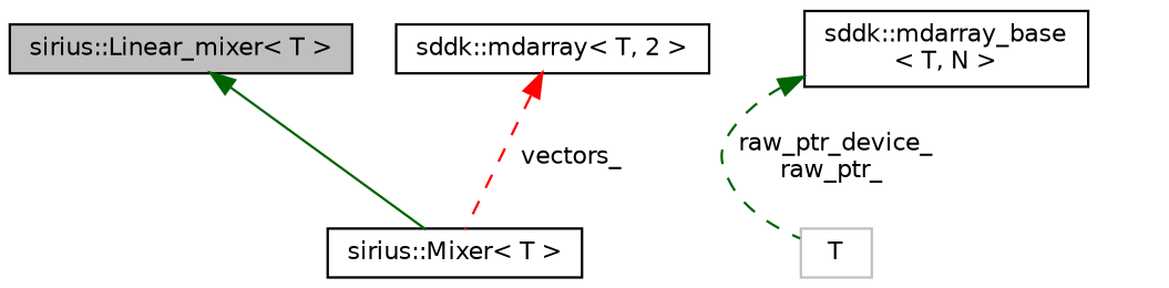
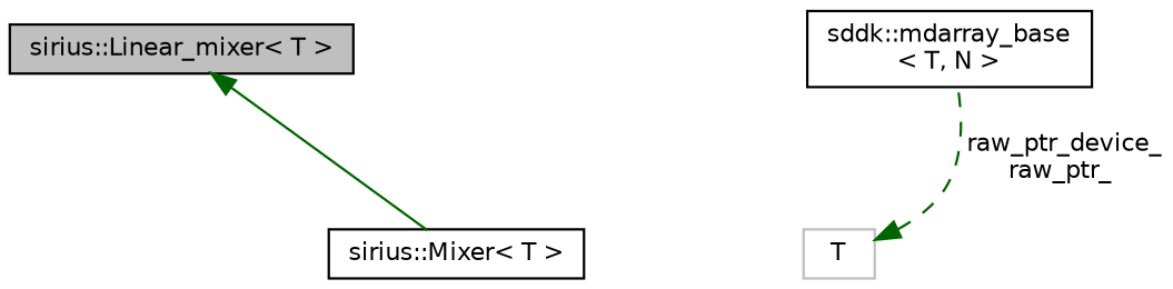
  digraph {
    node [color=black fillcolor=white fontname=Helvetica fontsize=10 shape=record style=filled]
    edge [color=darkgreen dir=back fontname=Helvetica fontsize=10 labelfontname=Helvetica labelfontsize=10 style=dashed]
    n1 [fillcolor=grey75 fontcolor=black height=0.2 label="sirius::Linear_mixer\< T \>" width=0.4]
    n2 [height=0.2 label="sirius::Mixer\< T \>" width=0.4]
-   n3 [height=0.2 label="sddk::mdarray\< T, 2 \>" width=0.4]
    n4 [height=0.2 label="sddk::mdarray_base\l\< T, N \>" width=0.4]
    n5 [color=grey75 height=0.2 label=T width=0.4]
    n1 -> n2 [style=solid]
-   n3 -> n2 [color=red label=" vectors_"]
-   n4 -> n5 [label=" raw_ptr_device_\nraw_ptr_"]
+   n5 -> n4 [label=" raw_ptr_device_\nraw_ptr_"]
  }
